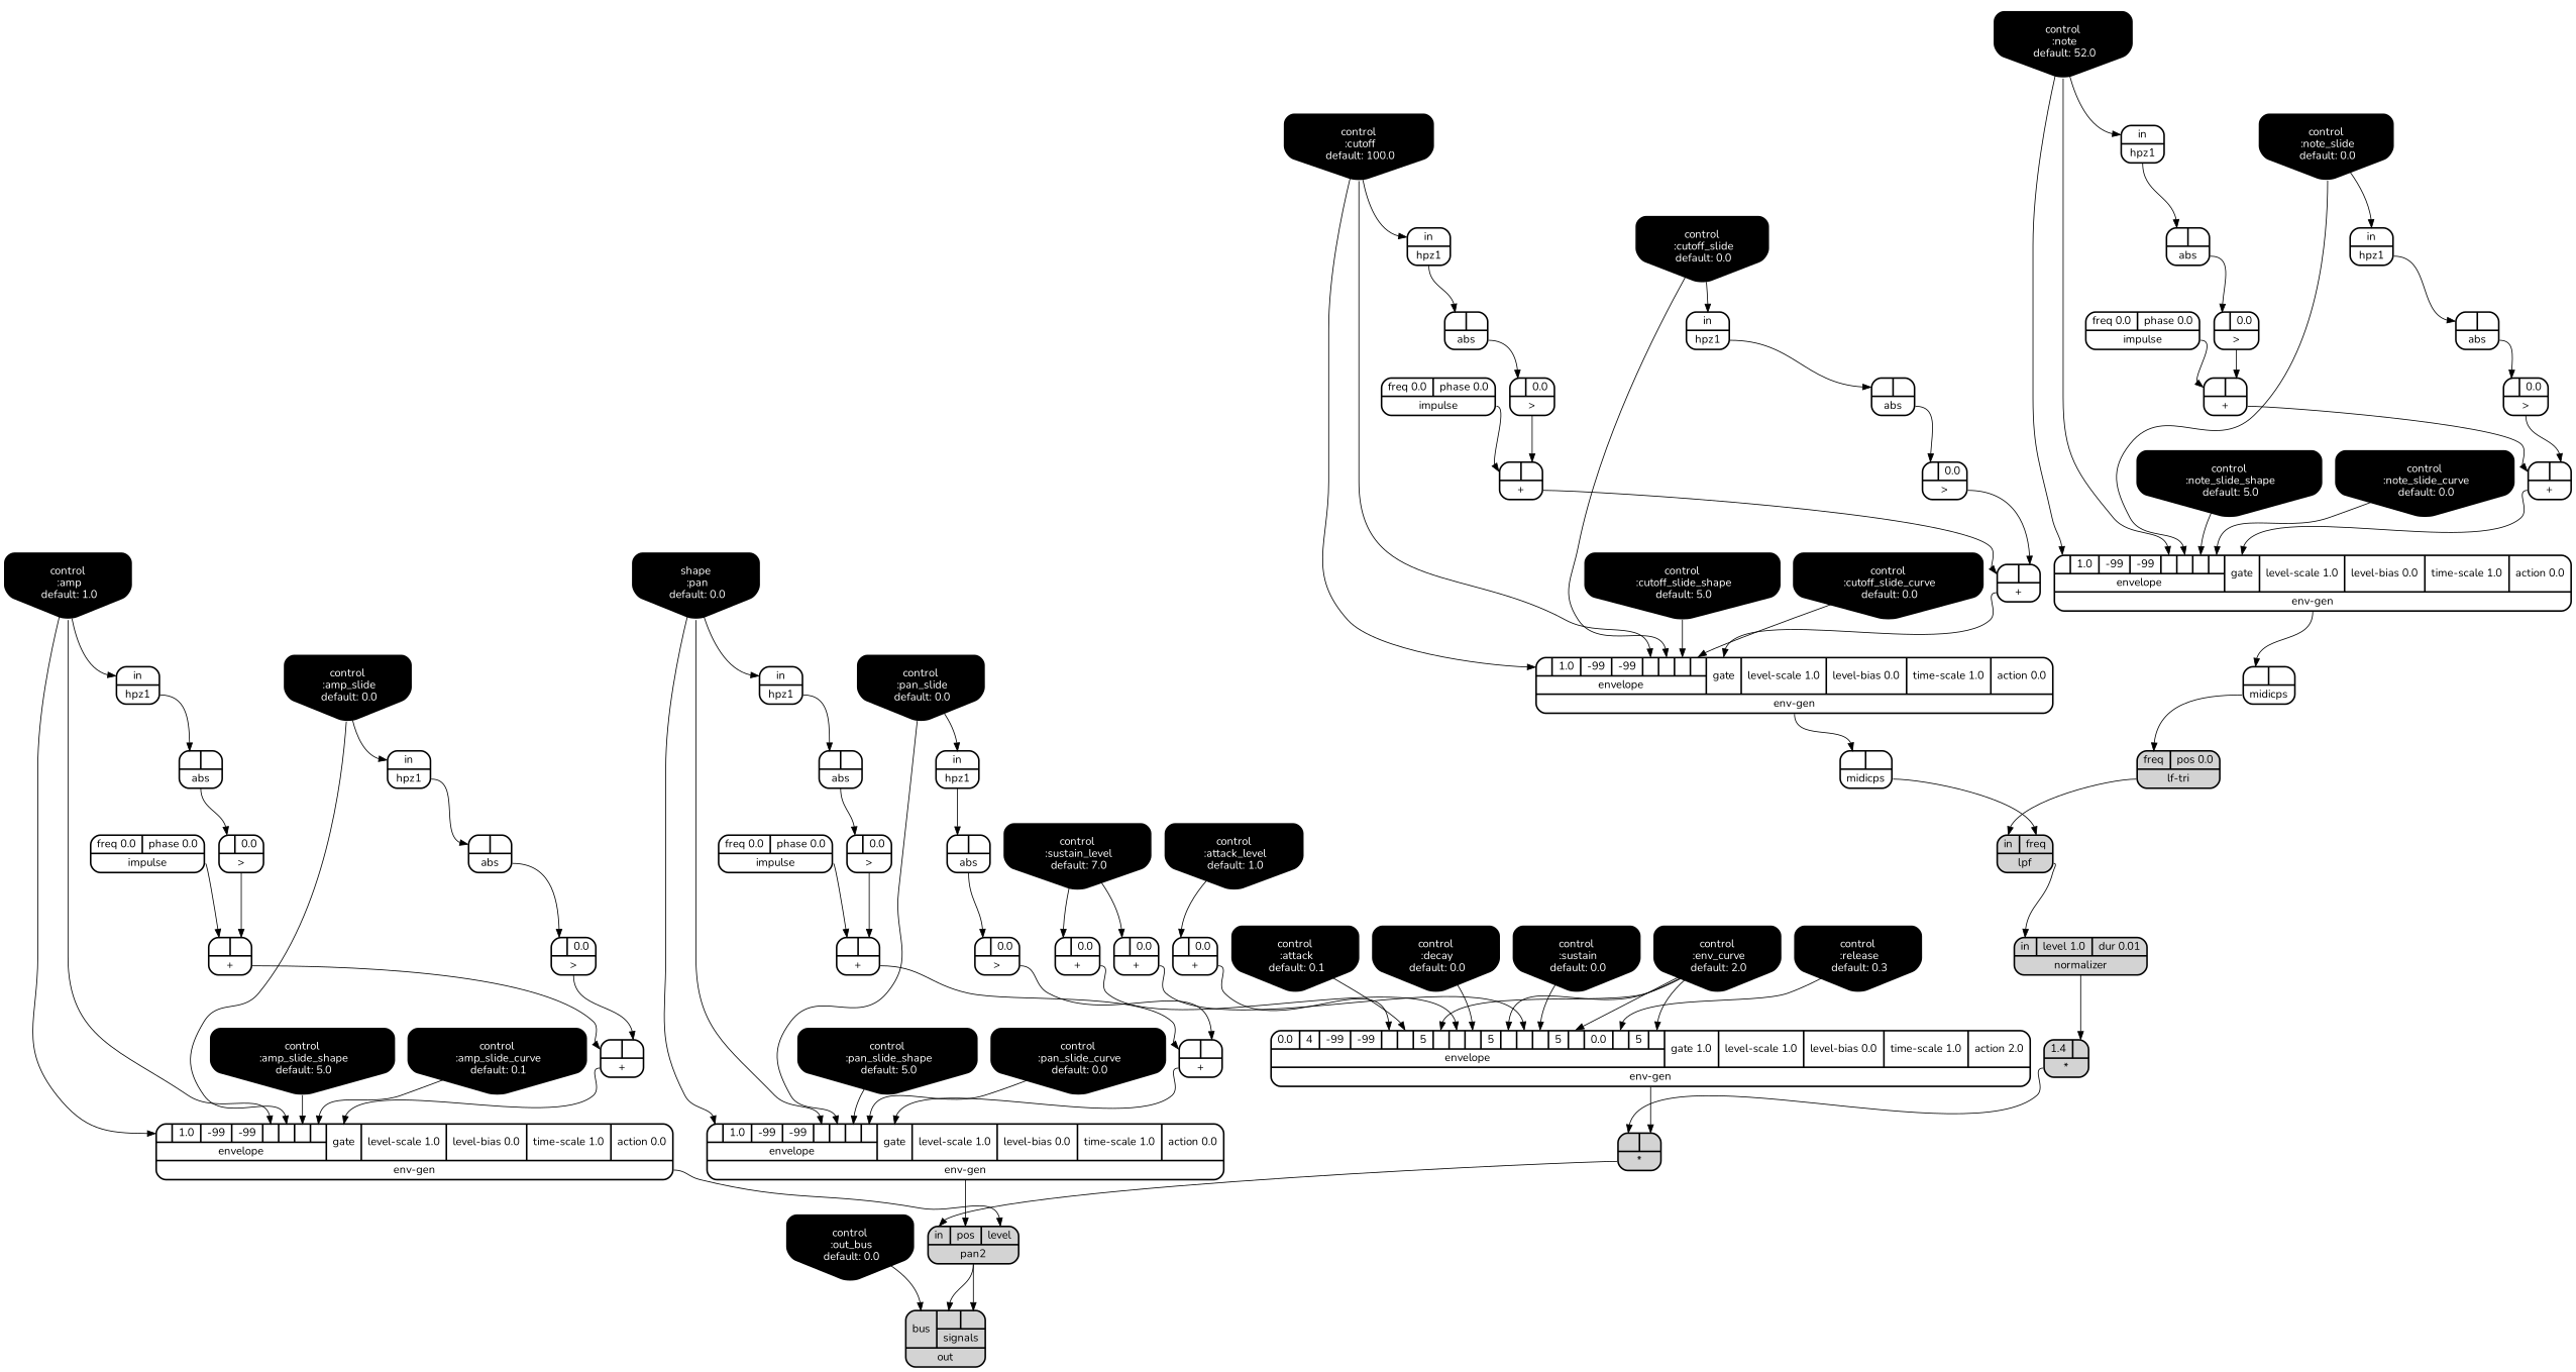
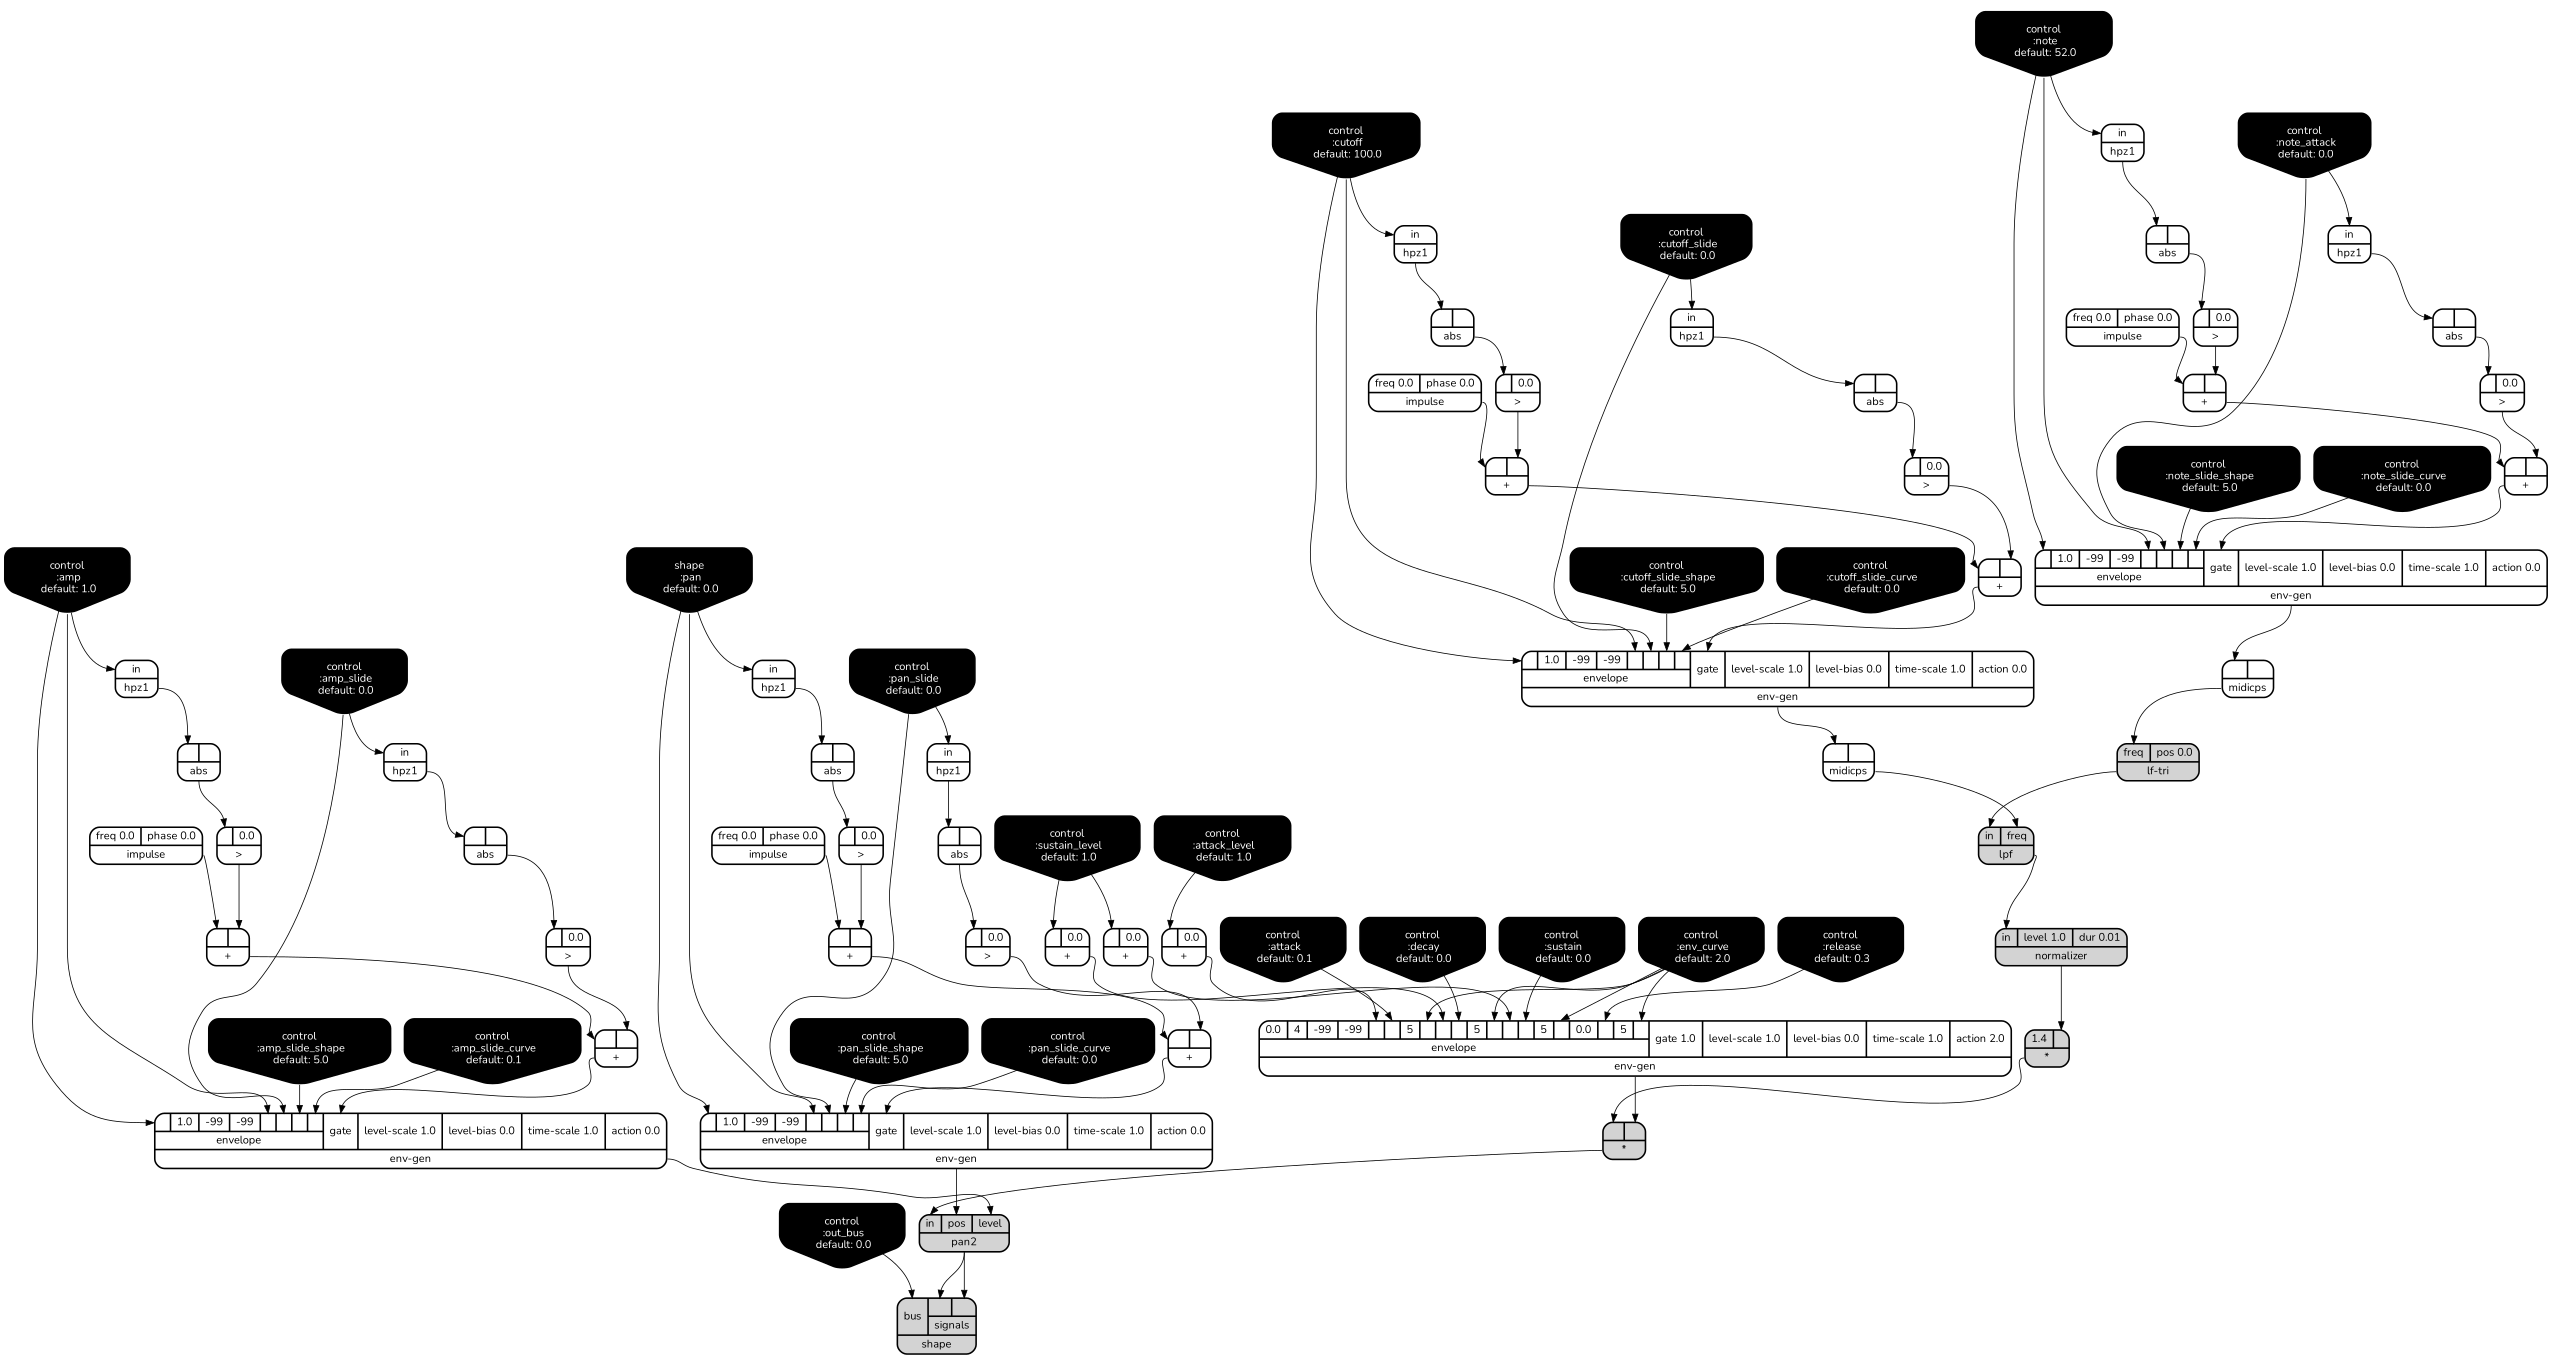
  digraph {
    fontname=Nunito
    node [fontname=Nunito rankdir=LR shape=record style="bold, rounded"]
    edge [fontname=Nunito headport=a tailport=__UG_NAME__]
    n1 [label="{{ <a> 1.4|<b> } |<__UG_NAME__>* }" style="filled, bold, rounded"]
    n2 [label="{{ <a> |<b> } |<__UG_NAME__>* }" style="filled, bold, rounded"]
    n3 [label="{{ <in> in|<pos> pos|<level> level} |<__UG_NAME__>pan2 }" style="filled, bold, rounded"]
-   n4 [label="{{ <bus> bus|{{<signals___pan2___0>|<signals___pan2___1>}|signals}} |<__UG_NAME__>out }" style="filled, bold, rounded"]
+   n4 [label="{{ <bus> bus|{{<signals___pan2___0>|<signals___pan2___1>}|signals}} |<__UG_NAME__>shape }" style="filled, bold, rounded"]
    n5 [label="{{ <a> |<b> } |<__UG_NAME__>+ }"]
    n6 [label="{{ <a> |<b> } |<__UG_NAME__>+ }"]
    n7 [label="{{ {{<envelope___control___0>|1.0|-99|-99|<envelope___control___4>|<envelope___control___5>|<envelope___control___6>|<envelope___control___7>}|envelope}|<gate> gate|<level____scale> level-scale 1.0|<level____bias> level-bias 0.0|<time____scale> time-scale 1.0|<action> action 0.0} |<__UG_NAME__>env-gen }"]
    n8 [label="{{ <a> |<b> } |<__UG_NAME__>midicps }"]
    n9 [label="{{ <a> |<b> } |<__UG_NAME__>+ }"]
    n10 [label="{{ <a> |<b> } |<__UG_NAME__>+ }"]
    n11 [label="{{ {{<envelope___control___0>|1.0|-99|-99|<envelope___control___4>|<envelope___control___5>|<envelope___control___6>|<envelope___control___7>}|envelope}|<gate> gate|<level____scale> level-scale 1.0|<level____bias> level-bias 0.0|<time____scale> time-scale 1.0|<action> action 0.0} |<__UG_NAME__>env-gen }"]
    n12 [label="{{ <a> |<b> } |<__UG_NAME__>midicps }"]
    n13 [label="{{ <a> |<b> } |<__UG_NAME__>+ }"]
    n14 [label="{{ <a> |<b> } |<__UG_NAME__>+ }"]
    n15 [label="{{ {{<envelope___control___0>|1.0|-99|-99|<envelope___control___4>|<envelope___control___5>|<envelope___control___6>|<envelope___control___7>}|envelope}|<gate> gate|<level____scale> level-scale 1.0|<level____bias> level-bias 0.0|<time____scale> time-scale 1.0|<action> action 0.0} |<__UG_NAME__>env-gen }"]
    n16 [label="{{ <a> |<b> 0.0} |<__UG_NAME__>+ }"]
    n17 [label="{{ {{0.0|4|-99|-99|<envelope___binary____op____u____gen___4>|<envelope___control___5>|5|<envelope___control___7>|<envelope___binary____op____u____gen___8>|<envelope___control___9>|5|<envelope___control___11>|<envelope___binary____op____u____gen___12>|<envelope___control___13>|5|<envelope___control___15>|0.0|<envelope___control___17>|5|<envelope___control___19>}|envelope}|<gate> gate 1.0|<level____scale> level-scale 1.0|<level____bias> level-bias 0.0|<time____scale> time-scale 1.0|<action> action 2.0} |<__UG_NAME__>env-gen }"]
    n18 [label="{{ <a> |<b> 0.0} |<__UG_NAME__>+ }"]
    n19 [label="{{ <a> |<b> 0.0} |<__UG_NAME__>+ }"]
    n20 [label="{{ <a> |<b> } |<__UG_NAME__>+ }"]
    n21 [label="{{ <a> |<b> } |<__UG_NAME__>+ }"]
    n22 [label="{{ {{<envelope___control___0>|1.0|-99|-99|<envelope___control___4>|<envelope___control___5>|<envelope___control___6>|<envelope___control___7>}|envelope}|<gate> gate|<level____scale> level-scale 1.0|<level____bias> level-bias 0.0|<time____scale> time-scale 1.0|<action> action 0.0} |<__UG_NAME__>env-gen }"]
    n23 [label="{{ <a> |<b> 0.0} |<__UG_NAME__>\> }"]
    n24 [label="{{ <a> |<b> 0.0} |<__UG_NAME__>\> }"]
    n25 [label="{{ <a> |<b> 0.0} |<__UG_NAME__>\> }"]
    n26 [label="{{ <a> |<b> 0.0} |<__UG_NAME__>\> }"]
    n27 [label="{{ <a> |<b> 0.0} |<__UG_NAME__>\> }"]
    n28 [label="{{ <a> |<b> 0.0} |<__UG_NAME__>\> }"]
    n29 [label="{{ <a> |<b> 0.0} |<__UG_NAME__>\> }"]
    n30 [label="{{ <a> |<b> 0.0} |<__UG_NAME__>\> }"]
    n31 [label="{{ <a> |<b> } |<__UG_NAME__>abs }"]
    n32 [label="{{ <a> |<b> } |<__UG_NAME__>abs }"]
    n33 [label="{{ <a> |<b> } |<__UG_NAME__>abs }"]
    n34 [label="{{ <a> |<b> } |<__UG_NAME__>abs }"]
    n35 [label="{{ <a> |<b> } |<__UG_NAME__>abs }"]
    n36 [label="{{ <a> |<b> } |<__UG_NAME__>abs }"]
    n37 [label="{{ <a> |<b> } |<__UG_NAME__>abs }"]
    n38 [label="{{ <a> |<b> } |<__UG_NAME__>abs }"]
    n39 [fillcolor=black fontcolor=white label="control\n :note\n default: 52.0" shape=invhouse style="rounded, filled, bold" rankdir=""]
    n40 [label="{{ <in> in} |<__UG_NAME__>hpz1 }"]
-   n41 [fillcolor=black fontcolor=white label="control\n :note_slide\n default: 0.0" shape=invhouse style="rounded, filled, bold" rankdir=""]
+   n41 [fillcolor=black fontcolor=white label="control\n :note_attack\n default: 0.0" shape=invhouse style="rounded, filled, bold" rankdir=""]
    n42 [label="{{ <in> in} |<__UG_NAME__>hpz1 }"]
    n43 [fillcolor=black fontcolor=white label="control\n :note_slide_shape\n default: 5.0" shape=invhouse style="rounded, filled, bold" rankdir=""]
    n44 [fillcolor=black fontcolor=white label="control\n :note_slide_curve\n default: 0.0" shape=invhouse style="rounded, filled, bold" rankdir=""]
    n45 [fillcolor=black fontcolor=white label="control\n :amp\n default: 1.0" shape=invhouse style="rounded, filled, bold" rankdir=""]
    n46 [label="{{ <in> in} |<__UG_NAME__>hpz1 }"]
    n47 [fillcolor=black fontcolor=white label="control\n :amp_slide\n default: 0.0" shape=invhouse style="rounded, filled, bold" rankdir=""]
    n48 [label="{{ <in> in} |<__UG_NAME__>hpz1 }"]
    n49 [fillcolor=black fontcolor=white label="control\n :amp_slide_shape\n default: 5.0" shape=invhouse style="rounded, filled, bold" rankdir=""]
    n50 [fillcolor=black fontcolor=white label="control\n :amp_slide_curve\n default: 0.1" shape=invhouse style="rounded, filled, bold" rankdir=""]
    n51 [fillcolor=black fontcolor=white label="shape\n :pan\n default: 0.0" shape=invhouse style="rounded, filled, bold" rankdir=""]
    n52 [label="{{ <in> in} |<__UG_NAME__>hpz1 }"]
    n53 [fillcolor=black fontcolor=white label="control\n :pan_slide\n default: 0.0" shape=invhouse style="rounded, filled, bold" rankdir=""]
    n54 [label="{{ <in> in} |<__UG_NAME__>hpz1 }"]
    n55 [fillcolor=black fontcolor=white label="control\n :pan_slide_shape\n default: 5.0" shape=invhouse style="rounded, filled, bold" rankdir=""]
    n56 [fillcolor=black fontcolor=white label="control\n :pan_slide_curve\n default: 0.0" shape=invhouse style="rounded, filled, bold" rankdir=""]
    n57 [fillcolor=black fontcolor=white label="control\n :attack\n default: 0.1" shape=invhouse style="rounded, filled, bold" rankdir=""]
    n58 [fillcolor=black fontcolor=white label="control\n :decay\n default: 0.0" shape=invhouse style="rounded, filled, bold" rankdir=""]
    n59 [fillcolor=black fontcolor=white label="control\n :sustain\n default: 0.0" shape=invhouse style="rounded, filled, bold" rankdir=""]
    n60 [fillcolor=black fontcolor=white label="control\n :release\n default: 0.3" shape=invhouse style="rounded, filled, bold" rankdir=""]
    n61 [fillcolor=black fontcolor=white label="control\n :attack_level\n default: 1.0" shape=invhouse style="rounded, filled, bold" rankdir=""]
-   n62 [fillcolor=black fontcolor=white label="control\n :sustain_level\n default: 7.0" shape=invhouse style="rounded, filled, bold" rankdir=""]
+   n62 [fillcolor=black fontcolor=white label="control\n :sustain_level\n default: 1.0" shape=invhouse style="rounded, filled, bold" rankdir=""]
    n63 [fillcolor=black fontcolor=white label="control\n :env_curve\n default: 2.0" shape=invhouse style="rounded, filled, bold" rankdir=""]
    n64 [fillcolor=black fontcolor=white label="control\n :cutoff\n default: 100.0" shape=invhouse style="rounded, filled, bold" rankdir=""]
    n65 [label="{{ <in> in} |<__UG_NAME__>hpz1 }"]
    n66 [fillcolor=black fontcolor=white label="control\n :cutoff_slide\n default: 0.0" shape=invhouse style="rounded, filled, bold" rankdir=""]
    n67 [label="{{ <in> in} |<__UG_NAME__>hpz1 }"]
    n68 [fillcolor=black fontcolor=white label="control\n :cutoff_slide_shape\n default: 5.0" shape=invhouse style="rounded, filled, bold" rankdir=""]
    n69 [fillcolor=black fontcolor=white label="control\n :cutoff_slide_curve\n default: 0.0" shape=invhouse style="rounded, filled, bold" rankdir=""]
    n70 [fillcolor=black fontcolor=white label="control\n :out_bus\n default: 0.0" shape=invhouse style="rounded, filled, bold" rankdir=""]
    n71 [label="{{ <freq> freq|<iphase> pos 0.0} |<__UG_NAME__>lf-tri }" style="filled, bold, rounded"]
    n72 [label="{{ <in> in|<freq> freq} |<__UG_NAME__>lpf }" style="filled, bold, rounded"]
    n73 [label="{{ <freq> freq 0.0|<phase> phase 0.0} |<__UG_NAME__>impulse }"]
    n74 [label="{{ <freq> freq 0.0|<phase> phase 0.0} |<__UG_NAME__>impulse }"]
    n75 [label="{{ <freq> freq 0.0|<phase> phase 0.0} |<__UG_NAME__>impulse }"]
    n76 [label="{{ <freq> freq 0.0|<phase> phase 0.0} |<__UG_NAME__>impulse }"]
    n77 [label="{{ <in> in|<level> level 1.0|<dur> dur 0.01} |<__UG_NAME__>normalizer }" style="filled, bold, rounded"]
    n1 -> n2
    n2 -> n3 [headport=in]
    n3 -> n4 [headport=signals___pan2___0]
    n3 -> n4 [headport=signals___pan2___1]
    n5 -> n6
    n6 -> n7 [headport=gate]
    n7 -> n8
    n8 -> n71 [headport=freq]
    n9 -> n10
    n10 -> n11 [headport=gate]
    n11 -> n12
    n12 -> n72 [headport=freq]
    n13 -> n14
    n14 -> n15 [headport=gate]
    n15 -> n3 [headport=level]
    n16 -> n17 [headport=envelope___binary____op____u____gen___12]
    n17 -> n2 [headport=b]
    n18 -> n17 [headport=envelope___binary____op____u____gen___4]
    n19 -> n17 [headport=envelope___binary____op____u____gen___8]
    n20 -> n21
    n21 -> n22 [headport=gate]
    n22 -> n3 [headport=pos]
    n23 -> n5 [headport=b]
    n24 -> n6 [headport=b]
    n25 -> n9 [headport=b]
    n26 -> n10 [headport=b]
    n27 -> n13 [headport=b]
    n28 -> n14 [headport=b]
    n29 -> n20 [headport=b]
    n30 -> n21 [headport=b]
    n31 -> n23
    n32 -> n24
    n33 -> n25
    n34 -> n26
    n35 -> n27
    n36 -> n28
    n37 -> n29
    n38 -> n30
    n39 -> n7 [headport=envelope___control___0]
    n39 -> n7 [headport=envelope___control___4]
    n39 -> n40 [headport=in]
    n40 -> n31
    n41 -> n7 [headport=envelope___control___5]
    n41 -> n42 [headport=in]
    n42 -> n32
    n43 -> n7 [headport=envelope___control___6]
    n44 -> n7 [headport=envelope___control___7]
    n45 -> n15 [headport=envelope___control___0]
    n45 -> n15 [headport=envelope___control___4]
    n45 -> n46 [headport=in]
    n46 -> n35
    n47 -> n15 [headport=envelope___control___5]
    n47 -> n48 [headport=in]
    n48 -> n36
    n49 -> n15 [headport=envelope___control___6]
    n50 -> n15 [headport=envelope___control___7]
    n51 -> n22 [headport=envelope___control___0]
    n51 -> n22 [headport=envelope___control___4]
    n51 -> n52 [headport=in]
    n52 -> n37
    n53 -> n22 [headport=envelope___control___5]
    n53 -> n54 [headport=in]
    n54 -> n38
    n55 -> n22 [headport=envelope___control___6]
    n56 -> n22 [headport=envelope___control___7]
    n57 -> n17 [headport=envelope___control___5]
    n58 -> n17 [headport=envelope___control___9]
    n59 -> n17 [headport=envelope___control___13]
    n60 -> n17 [headport=envelope___control___17]
    n61 -> n18
    n62 -> n16
    n62 -> n19
    n63 -> n17 [headport=envelope___control___7]
    n63 -> n17 [headport=envelope___control___11]
    n63 -> n17 [headport=envelope___control___15]
    n63 -> n17 [headport=envelope___control___19]
    n64 -> n11 [headport=envelope___control___0]
    n64 -> n11 [headport=envelope___control___4]
    n64 -> n65 [headport=in]
    n65 -> n33
    n66 -> n11 [headport=envelope___control___5]
    n66 -> n67 [headport=in]
    n67 -> n34
    n68 -> n11 [headport=envelope___control___6]
    n69 -> n11 [headport=envelope___control___7]
    n70 -> n4 [headport=bus]
    n71 -> n72 [headport=in]
    n72 -> n77 [headport=in]
    n73 -> n5
    n74 -> n9
    n75 -> n13
    n76 -> n20
    n77 -> n1 [headport=b]
  }
